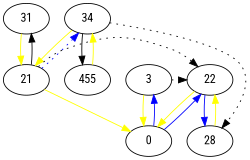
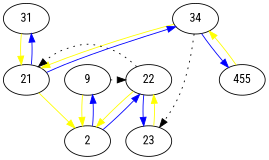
  digraph {
    fontname="Roboto Condensed"
    node [fontname="Roboto Condensed"]
    edge [color=yellow fontname="Roboto Condensed"]
    34
    31
    22
-   3
+   3 [label=9]
    21
    n6 [label=455]
-   23 [label=28]
-   2 [label=0]
+   23
+   2
    subgraph sub_1 {
      rank=same
      34
      31
    }
    subgraph sub_2 {
      rank=same
      22
      3
    }
    subgraph sub_3 {
      rank=same
      22
      21
    }
    34 -> 21
-   34 -> n6 [color=black]
+   34 -> n6 [color=blue]
    34 -> 23 [style=dotted color=""]
    31 -> 21
    22 -> 23 [color=blue]
    22 -> 2
    3 -> 22 [style=dotted color=""]
    3 -> 2
-   21 -> 34 [color=blue style=dotted]
-   21 -> 31 [color=black]
-   21 -> 22 [style=dotted color=""]
+   21 -> 34 [color=blue]
+   21 -> 31 [color=blue]
+   22 -> 21 [style=dotted color=""]
    21 -> 2
    n6 -> 34
    23 -> 22
    2 -> 22 [color=blue]
    2 -> 3 [color=blue]
  }
